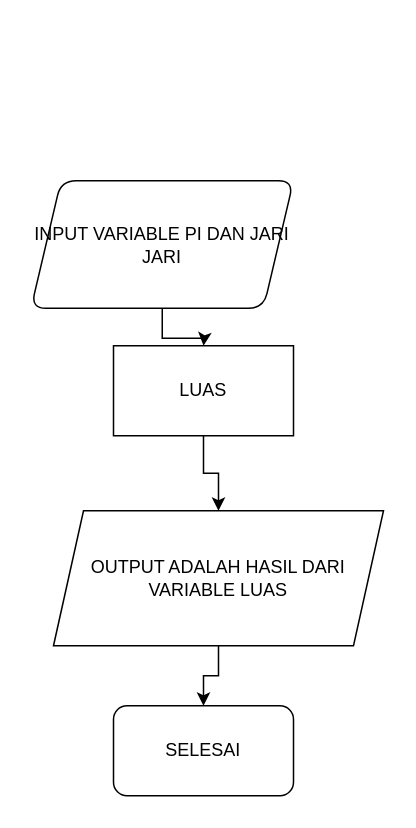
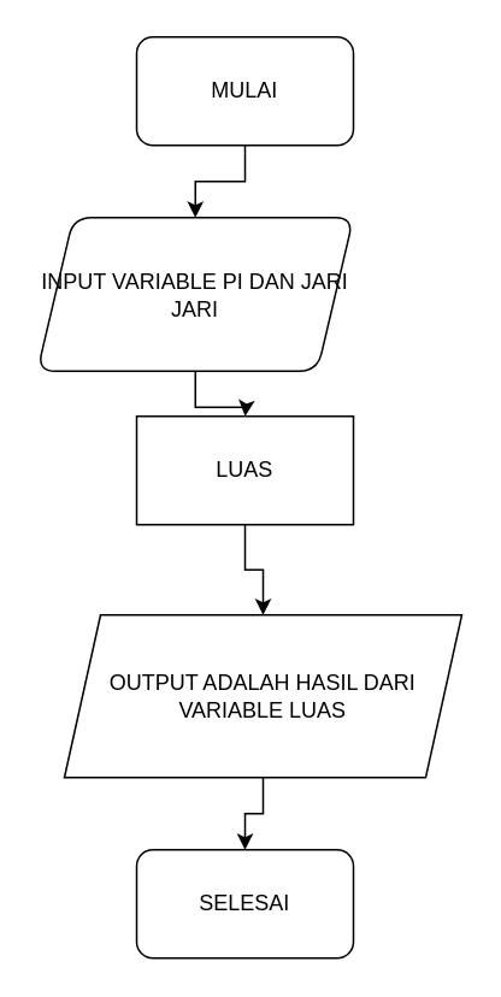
  <mxCell id="0" />
  <mxCell id="1" parent="0" />
+ <mxCell id="2" value="" style="edgeStyle=orthogonalEdgeStyle;rounded=0;orthogonalLoop=1;jettySize=auto;html=1;" edge="1" parent="1" source="3" target="5"><mxGeometry relative="1" as="geometry" /></mxCell>
+ <mxCell id="3" value="MULAI" style="rounded=1;whiteSpace=wrap;html=1;" vertex="1" parent="1"><mxGeometry x="75" y="20" width="120" height="60" as="geometry" /></mxCell>
  <mxCell id="4" value="" style="edgeStyle=orthogonalEdgeStyle;rounded=0;orthogonalLoop=1;jettySize=auto;html=1;" edge="1" parent="1" source="5"><mxGeometry relative="1" as="geometry"><mxPoint x="135" y="230" as="targetPoint" /></mxGeometry></mxCell>
  <mxCell id="5" value="INPUT VARIABLE PI DAN JARI JARI" style="shape=parallelogram;perimeter=parallelogramPerimeter;whiteSpace=wrap;html=1;fixedSize=1;rounded=1;" vertex="1" parent="1"><mxGeometry x="20" y="120" width="175" height="85" as="geometry" /></mxCell>
  <mxCell id="6" value="" style="edgeStyle=orthogonalEdgeStyle;rounded=0;orthogonalLoop=1;jettySize=auto;html=1;" edge="1" parent="1" source="7" target="9"><mxGeometry relative="1" as="geometry" /></mxCell>
  <mxCell id="7" value="LUAS" style="rounded=0;whiteSpace=wrap;html=1;" vertex="1" parent="1"><mxGeometry x="75" y="230" width="120" height="60" as="geometry" /></mxCell>
  <mxCell id="8" value="" style="edgeStyle=orthogonalEdgeStyle;rounded=0;orthogonalLoop=1;jettySize=auto;html=1;" edge="1" parent="1" source="9" target="10"><mxGeometry relative="1" as="geometry" /></mxCell>
  <mxCell id="9" value="OUTPUT ADALAH HASIL DARI VARIABLE LUAS" style="shape=parallelogram;perimeter=parallelogramPerimeter;whiteSpace=wrap;html=1;fixedSize=1;rounded=0;" vertex="1" parent="1"><mxGeometry x="35" y="340" width="220" height="90" as="geometry" /></mxCell>
  <mxCell id="10" value="SELESAI" style="rounded=1;whiteSpace=wrap;html=1;" vertex="1" parent="1"><mxGeometry x="75" y="470" width="120" height="60" as="geometry" /></mxCell>
